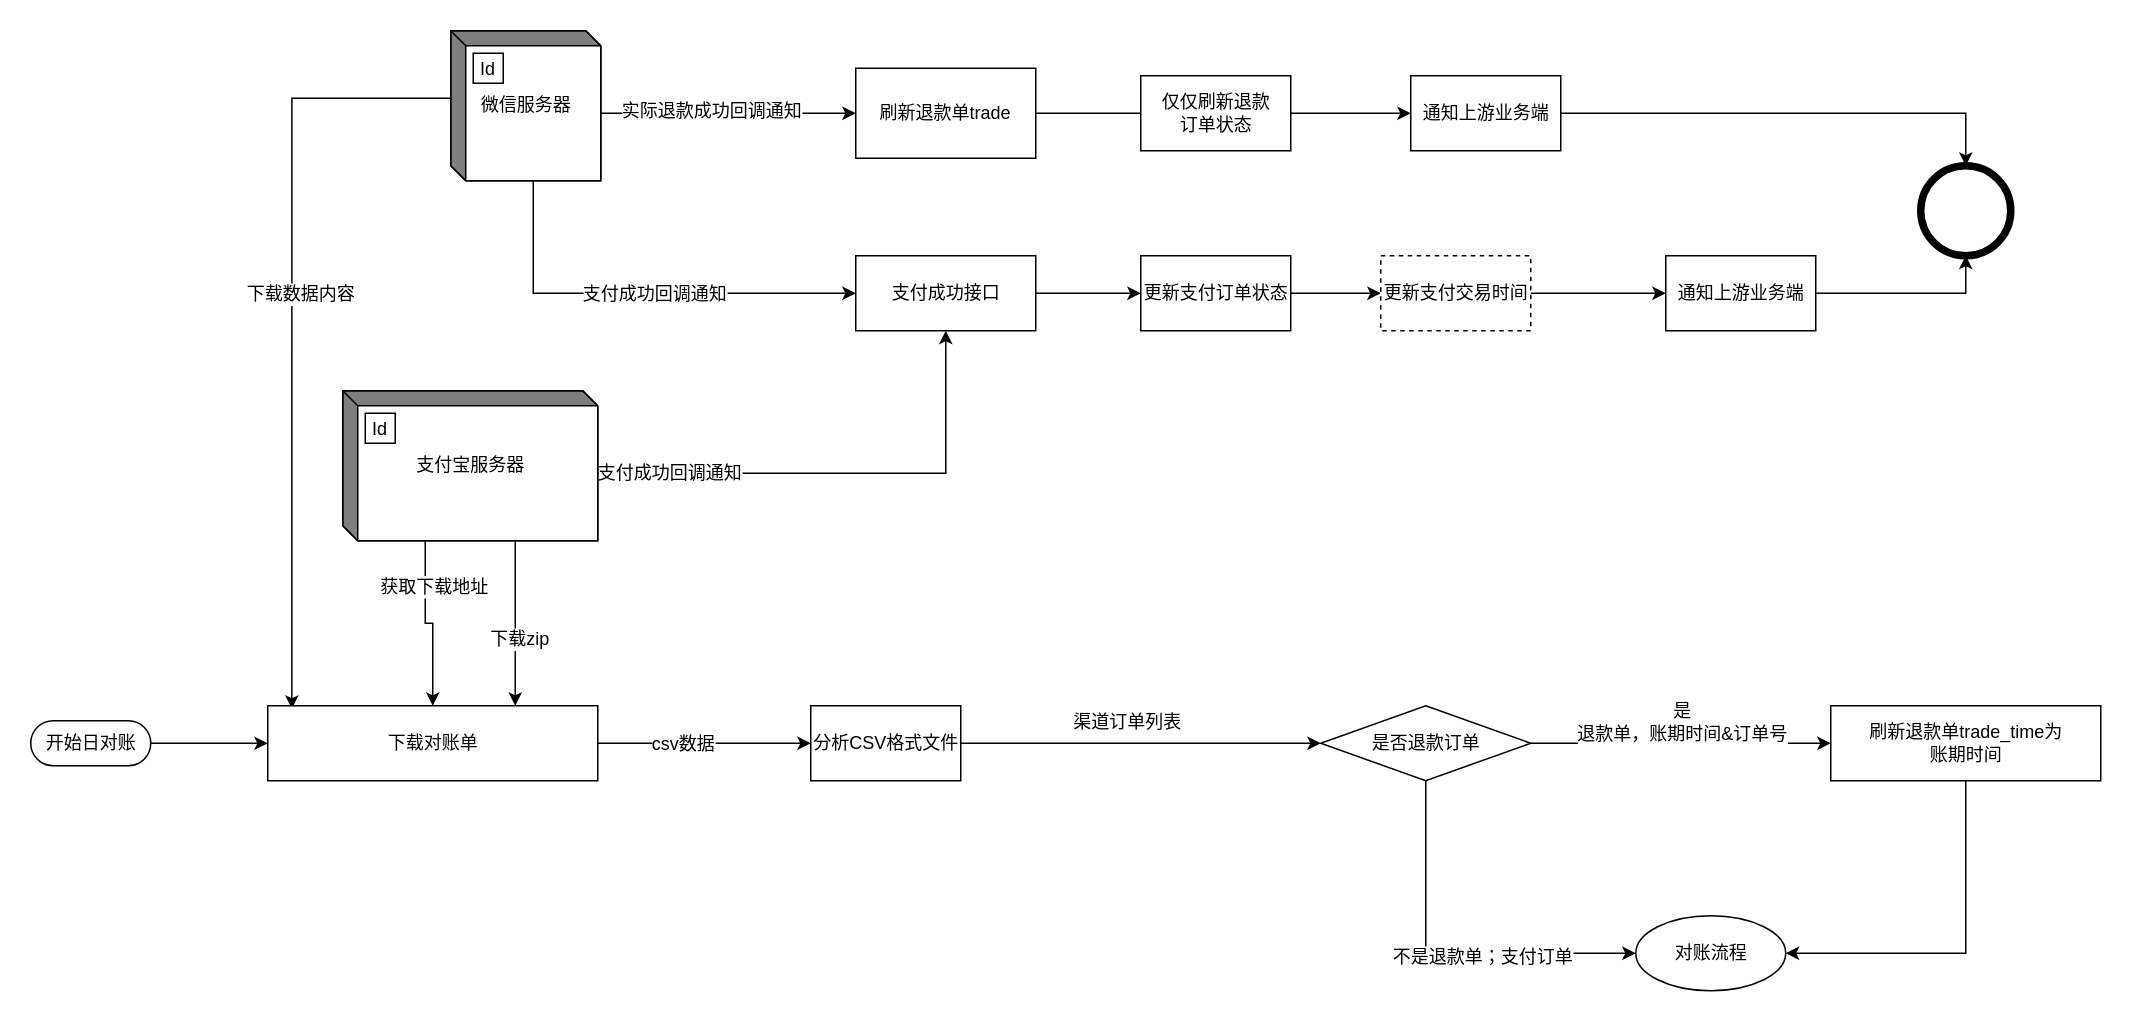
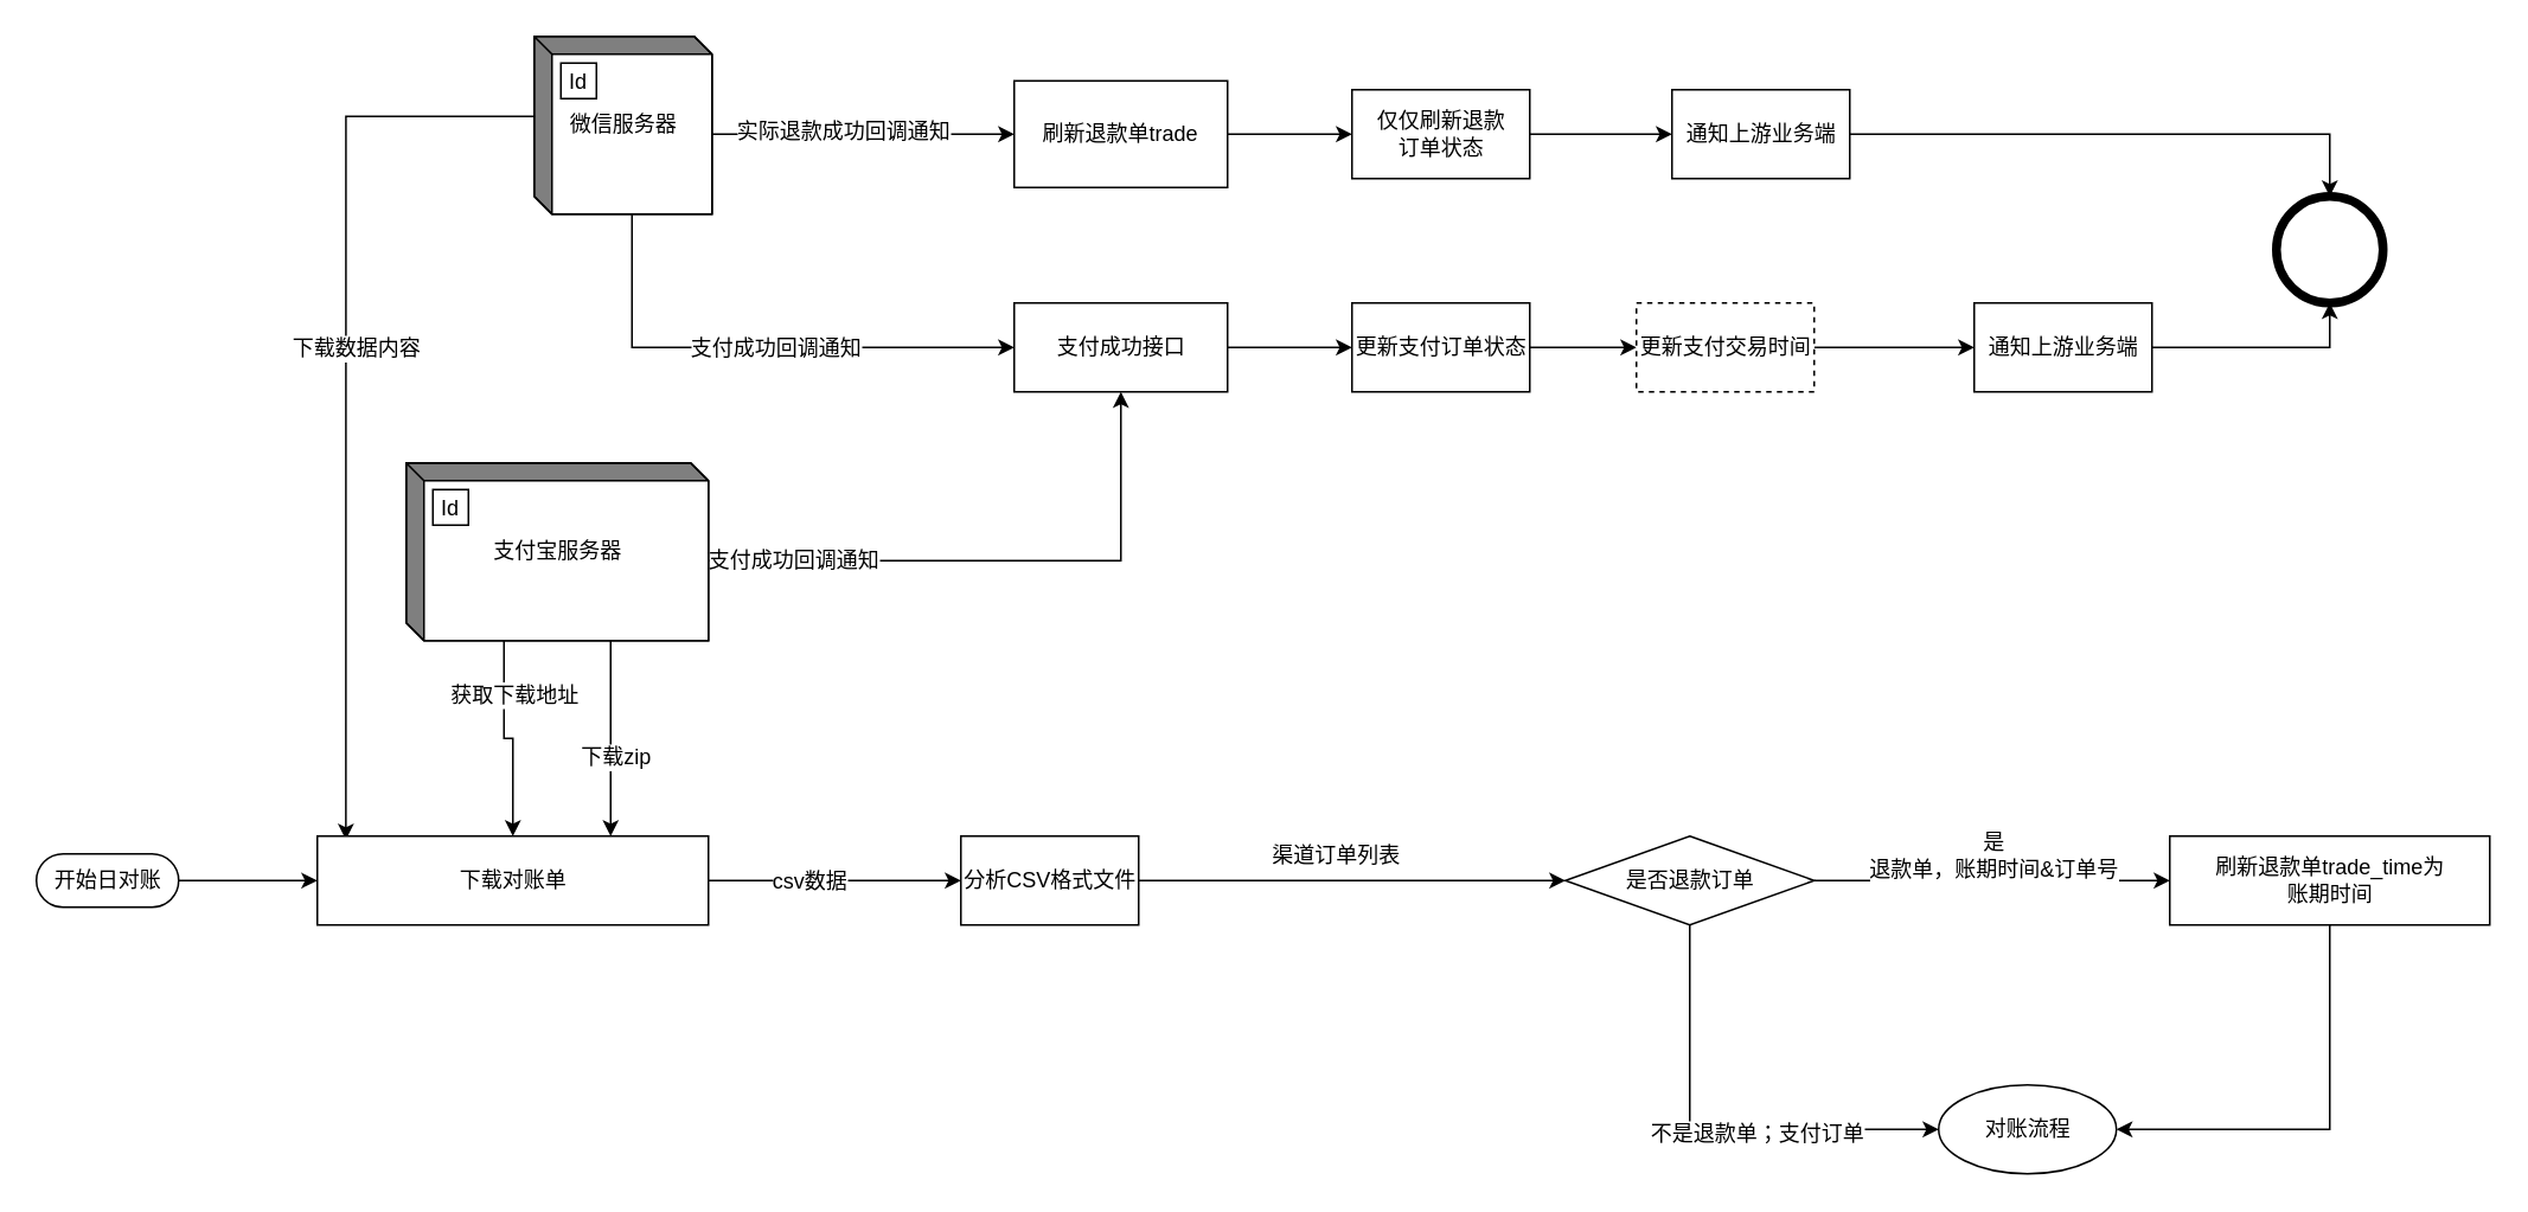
  <mxCell id="0" />
  <mxCell id="1" parent="0" />
- <mxCell id="2" style="edgeStyle=orthogonalEdgeStyle;rounded=0;orthogonalLoop=1;jettySize=auto;html=1;exitX=1;exitY=0.5;exitDx=0;exitDy=0;endArrow=none;" edge="1" parent="1" source="3" target="34"><mxGeometry relative="1" as="geometry" /></mxCell>
+ <mxCell id="2" style="edgeStyle=orthogonalEdgeStyle;rounded=0;orthogonalLoop=1;jettySize=auto;html=1;exitX=1;exitY=0.5;exitDx=0;exitDy=0;" edge="1" parent="1" source="3" target="34"><mxGeometry relative="1" as="geometry" /></mxCell>
  <mxCell id="3" value="刷新退款单trade" style="rounded=0;whiteSpace=wrap;html=1;" vertex="1" parent="1"><mxGeometry x="570" y="45" width="120" height="60" as="geometry" /></mxCell>
  <mxCell id="4" style="edgeStyle=orthogonalEdgeStyle;rounded=0;orthogonalLoop=1;jettySize=auto;html=1;exitX=0;exitY=0;exitDx=100;exitDy=55;exitPerimeter=0;" edge="1" parent="1" source="10" target="3"><mxGeometry relative="1" as="geometry" /></mxCell>
  <mxCell id="5" value="实际退款成功回调通知" style="text;html=1;align=center;verticalAlign=middle;resizable=0;points=[];labelBackgroundColor=#ffffff;" vertex="1" connectable="0" parent="4"><mxGeometry x="-0.141" y="2" relative="1" as="geometry"><mxPoint as="offset" /></mxGeometry></mxCell>
  <mxCell id="6" style="edgeStyle=orthogonalEdgeStyle;rounded=0;orthogonalLoop=1;jettySize=auto;html=1;exitX=0;exitY=0;exitDx=55;exitDy=100;exitPerimeter=0;entryX=0;entryY=0.5;entryDx=0;entryDy=0;" edge="1" parent="1" source="10" target="21"><mxGeometry relative="1" as="geometry" /></mxCell>
  <mxCell id="7" value="支付成功回调通知" style="text;html=1;align=center;verticalAlign=middle;resizable=0;points=[];labelBackgroundColor=#ffffff;" vertex="1" connectable="0" parent="6"><mxGeometry x="-0.1" relative="1" as="geometry"><mxPoint x="24" as="offset" /></mxGeometry></mxCell>
  <mxCell id="8" style="edgeStyle=orthogonalEdgeStyle;rounded=0;orthogonalLoop=1;jettySize=auto;html=1;exitX=0;exitY=0;exitDx=0;exitDy=45;exitPerimeter=0;entryX=0.073;entryY=0.04;entryDx=0;entryDy=0;entryPerimeter=0;" edge="1" parent="1" source="10" target="24"><mxGeometry relative="1" as="geometry" /></mxCell>
  <mxCell id="9" value="下载数据内容" style="text;html=1;align=center;verticalAlign=middle;resizable=0;points=[];labelBackgroundColor=#ffffff;" vertex="1" connectable="0" parent="8"><mxGeometry x="0.626" y="4" relative="1" as="geometry"><mxPoint x="1.93" y="-181.1" as="offset" /></mxGeometry></mxCell>
  <mxCell id="10" value="微信服务器" style="html=1;dashed=0;whitespace=wrap;shape=mxgraph.dfd.externalEntity" vertex="1" parent="1"><mxGeometry x="300" y="20" width="100" height="100" as="geometry" /></mxCell>
  <mxCell id="11" value="Id" style="autosize=1;part=1;resizable=0;strokeColor=inherit;fillColor=inherit;gradientColor=inherit;" vertex="1" parent="10"><mxGeometry width="20" height="20" relative="1" as="geometry"><mxPoint x="15" y="15" as="offset" /></mxGeometry></mxCell>
  <mxCell id="12" style="edgeStyle=orthogonalEdgeStyle;rounded=0;orthogonalLoop=1;jettySize=auto;html=1;exitX=0;exitY=0;exitDx=100;exitDy=55;exitPerimeter=0;entryX=0.5;entryY=1;entryDx=0;entryDy=0;" edge="1" parent="1" source="18" target="21"><mxGeometry relative="1" as="geometry" /></mxCell>
  <mxCell id="13" value="支付成功回调通知" style="text;html=1;align=center;verticalAlign=middle;resizable=0;points=[];labelBackgroundColor=#ffffff;" vertex="1" connectable="0" parent="12"><mxGeometry x="-0.409" y="1" relative="1" as="geometry"><mxPoint as="offset" /></mxGeometry></mxCell>
  <mxCell id="14" style="edgeStyle=orthogonalEdgeStyle;rounded=0;orthogonalLoop=1;jettySize=auto;html=1;exitX=0;exitY=0;exitDx=55;exitDy=100;exitPerimeter=0;" edge="1" parent="1" source="18" target="24"><mxGeometry relative="1" as="geometry" /></mxCell>
  <mxCell id="15" value="获取下载地址" style="text;html=1;align=center;verticalAlign=middle;resizable=0;points=[];labelBackgroundColor=#ffffff;" vertex="1" connectable="0" parent="14"><mxGeometry x="0.322" y="1" relative="1" as="geometry"><mxPoint x="-1" y="-41" as="offset" /></mxGeometry></mxCell>
  <mxCell id="16" style="edgeStyle=orthogonalEdgeStyle;rounded=0;orthogonalLoop=1;jettySize=auto;html=1;exitX=0;exitY=0;exitDx=115;exitDy=100;exitPerimeter=0;entryX=0.75;entryY=0;entryDx=0;entryDy=0;" edge="1" parent="1" source="18" target="24"><mxGeometry relative="1" as="geometry"><mxPoint x="410" y="460" as="targetPoint" /></mxGeometry></mxCell>
  <mxCell id="17" value="下载zip" style="text;html=1;align=center;verticalAlign=middle;resizable=0;points=[];labelBackgroundColor=#ffffff;" vertex="1" connectable="0" parent="16"><mxGeometry x="0.182" y="2" relative="1" as="geometry"><mxPoint as="offset" /></mxGeometry></mxCell>
  <mxCell id="18" value="支付宝服务器" style="html=1;dashed=0;whitespace=wrap;shape=mxgraph.dfd.externalEntity" vertex="1" parent="1"><mxGeometry x="228" y="260" width="170" height="100" as="geometry" /></mxCell>
  <mxCell id="19" value="Id" style="autosize=1;part=1;resizable=0;strokeColor=inherit;fillColor=inherit;gradientColor=inherit;" vertex="1" parent="18"><mxGeometry width="20" height="20" relative="1" as="geometry"><mxPoint x="15" y="15" as="offset" /></mxGeometry></mxCell>
  <mxCell id="20" style="edgeStyle=orthogonalEdgeStyle;rounded=0;orthogonalLoop=1;jettySize=auto;html=1;exitX=1;exitY=0.5;exitDx=0;exitDy=0;entryX=0;entryY=0.5;entryDx=0;entryDy=0;" edge="1" parent="1" source="21" target="36"><mxGeometry relative="1" as="geometry" /></mxCell>
  <mxCell id="21" value="支付成功接口" style="html=1;dashed=0;whitespace=wrap;" vertex="1" parent="1"><mxGeometry x="570" y="170" width="120" height="50" as="geometry" /></mxCell>
  <mxCell id="22" style="edgeStyle=orthogonalEdgeStyle;rounded=0;orthogonalLoop=1;jettySize=auto;html=1;exitX=1;exitY=0.5;exitDx=0;exitDy=0;entryX=0;entryY=0.5;entryDx=0;entryDy=0;" edge="1" parent="1" source="24" target="29"><mxGeometry relative="1" as="geometry" /></mxCell>
  <mxCell id="23" value="csv数据" style="text;html=1;align=center;verticalAlign=middle;resizable=0;points=[];labelBackgroundColor=#ffffff;" vertex="1" connectable="0" parent="22"><mxGeometry x="-0.216" relative="1" as="geometry"><mxPoint as="offset" /></mxGeometry></mxCell>
  <mxCell id="24" value="下载对账单" style="html=1;dashed=0;whitespace=wrap;" vertex="1" parent="1"><mxGeometry x="178" y="470" width="220" height="50" as="geometry" /></mxCell>
  <mxCell id="25" style="edgeStyle=orthogonalEdgeStyle;rounded=0;orthogonalLoop=1;jettySize=auto;html=1;entryX=0;entryY=0.5;entryDx=0;entryDy=0;" edge="1" parent="1" source="26" target="24"><mxGeometry relative="1" as="geometry" /></mxCell>
  <mxCell id="26" value="开始日对账" style="html=1;dashed=0;whitespace=wrap;shape=mxgraph.dfd.start" vertex="1" parent="1"><mxGeometry x="20" y="480" width="80" height="30" as="geometry" /></mxCell>
  <mxCell id="27" style="edgeStyle=orthogonalEdgeStyle;rounded=0;orthogonalLoop=1;jettySize=auto;html=1;exitX=1;exitY=0.5;exitDx=0;exitDy=0;entryX=0;entryY=0.5;entryDx=0;entryDy=0;" edge="1" parent="1" source="29"><mxGeometry relative="1" as="geometry"><mxPoint x="880" y="495" as="targetPoint" /></mxGeometry></mxCell>
  <mxCell id="28" value="渠道订单列表" style="text;html=1;align=center;verticalAlign=middle;resizable=0;points=[];labelBackgroundColor=#ffffff;" vertex="1" connectable="0" parent="27"><mxGeometry x="-0.508" y="27" relative="1" as="geometry"><mxPoint x="51" y="12" as="offset" /></mxGeometry></mxCell>
  <mxCell id="29" value="分析CSV格式文件" style="html=1;dashed=0;whitespace=wrap;" vertex="1" parent="1"><mxGeometry x="540" y="470" width="100" height="50" as="geometry" /></mxCell>
  <mxCell id="30" style="edgeStyle=orthogonalEdgeStyle;rounded=0;orthogonalLoop=1;jettySize=auto;html=1;exitX=1;exitY=0.5;exitDx=0;exitDy=0;" edge="1" parent="1" source="31" target="32"><mxGeometry relative="1" as="geometry" /></mxCell>
  <mxCell id="31" value="通知上游业务端" style="html=1;dashed=0;whitespace=wrap;" vertex="1" parent="1"><mxGeometry x="940" y="50" width="100" height="50" as="geometry" /></mxCell>
  <mxCell id="32" value="" style="shape=ellipse;html=1;dashed=0;whitespace=wrap;aspect=fixed;strokeWidth=5;perimeter=ellipsePerimeter;" vertex="1" parent="1"><mxGeometry x="1280" y="110" width="60" height="60" as="geometry" /></mxCell>
  <mxCell id="33" style="edgeStyle=orthogonalEdgeStyle;rounded=0;orthogonalLoop=1;jettySize=auto;html=1;exitX=1;exitY=0.5;exitDx=0;exitDy=0;" edge="1" parent="1" source="34" target="31"><mxGeometry relative="1" as="geometry" /></mxCell>
  <mxCell id="34" value="仅仅刷新退款&lt;br&gt;订单状态" style="html=1;dashed=0;whitespace=wrap;" vertex="1" parent="1"><mxGeometry x="760" y="50" width="100" height="50" as="geometry" /></mxCell>
  <mxCell id="35" style="edgeStyle=orthogonalEdgeStyle;rounded=0;orthogonalLoop=1;jettySize=auto;html=1;exitX=1;exitY=0.5;exitDx=0;exitDy=0;" edge="1" parent="1" source="36" target="38"><mxGeometry relative="1" as="geometry" /></mxCell>
  <mxCell id="36" value="更新支付订单状态" style="html=1;dashed=0;whitespace=wrap;" vertex="1" parent="1"><mxGeometry x="760" y="170" width="100" height="50" as="geometry" /></mxCell>
  <mxCell id="37" style="edgeStyle=orthogonalEdgeStyle;rounded=0;orthogonalLoop=1;jettySize=auto;html=1;exitX=1;exitY=0.5;exitDx=0;exitDy=0;entryX=0;entryY=0.5;entryDx=0;entryDy=0;" edge="1" parent="1" source="38" target="40"><mxGeometry relative="1" as="geometry" /></mxCell>
  <mxCell id="38" value="更新支付交易时间" style="html=1;dashed=1;whitespace=wrap;" vertex="1" parent="1"><mxGeometry x="920" y="170" width="100" height="50" as="geometry" /></mxCell>
  <mxCell id="39" style="edgeStyle=orthogonalEdgeStyle;rounded=0;orthogonalLoop=1;jettySize=auto;html=1;exitX=1;exitY=0.5;exitDx=0;exitDy=0;entryX=0.5;entryY=1;entryDx=0;entryDy=0;" edge="1" parent="1" source="40" target="32"><mxGeometry relative="1" as="geometry" /></mxCell>
  <mxCell id="40" value="通知上游业务端" style="html=1;dashed=0;whitespace=wrap;" vertex="1" parent="1"><mxGeometry x="1110" y="170" width="100" height="50" as="geometry" /></mxCell>
  <mxCell id="41" style="edgeStyle=orthogonalEdgeStyle;rounded=0;orthogonalLoop=1;jettySize=auto;html=1;exitX=0.5;exitY=1;exitDx=0;exitDy=0;entryX=0;entryY=0.5;entryDx=0;entryDy=0;" edge="1" parent="1" source="43" target="48"><mxGeometry relative="1" as="geometry"><mxPoint x="1090" y="625" as="targetPoint" /></mxGeometry></mxCell>
  <mxCell id="42" value="不是退款单；支付订单" style="text;html=1;align=center;verticalAlign=middle;resizable=0;points=[];labelBackgroundColor=#ffffff;" vertex="1" connectable="0" parent="41"><mxGeometry x="0.195" y="-2" relative="1" as="geometry"><mxPoint as="offset" /></mxGeometry></mxCell>
  <mxCell id="43" value="是否退款订单" style="shape=rhombus;html=1;dashed=0;whitespace=wrap;perimeter=rhombusPerimeter;" vertex="1" parent="1"><mxGeometry x="880" y="470" width="140" height="50" as="geometry" /></mxCell>
  <mxCell id="44" style="edgeStyle=orthogonalEdgeStyle;rounded=0;orthogonalLoop=1;jettySize=auto;html=1;exitX=0.5;exitY=1;exitDx=0;exitDy=0;entryX=1;entryY=0.5;entryDx=0;entryDy=0;" edge="1" parent="1" source="45" target="48"><mxGeometry relative="1" as="geometry"><mxPoint x="1190" y="625" as="targetPoint" /></mxGeometry></mxCell>
  <mxCell id="45" value="刷新退款单trade_time为&lt;br&gt;账期时间" style="html=1;dashed=0;whitespace=wrap;" vertex="1" parent="1"><mxGeometry x="1220" y="470" width="180" height="50" as="geometry" /></mxCell>
  <mxCell id="46" style="edgeStyle=orthogonalEdgeStyle;rounded=0;orthogonalLoop=1;jettySize=auto;html=1;exitX=1;exitY=0.5;exitDx=0;exitDy=0;entryX=0;entryY=0.5;entryDx=0;entryDy=0;" edge="1" parent="1" source="43" target="45"><mxGeometry relative="1" as="geometry"><mxPoint x="940" y="590" as="sourcePoint" /><mxPoint x="1180" y="590" as="targetPoint" /></mxGeometry></mxCell>
  <mxCell id="47" value="是&lt;br&gt;退款单，账期时间&amp;amp;订单号" style="text;html=1;align=center;verticalAlign=middle;resizable=0;points=[];labelBackgroundColor=#ffffff;" vertex="1" connectable="0" parent="46"><mxGeometry x="-0.508" y="27" relative="1" as="geometry"><mxPoint x="51" y="12" as="offset" /></mxGeometry></mxCell>
  <mxCell id="48" value="对账流程" style="shape=ellipse;html=1;dashed=0;whitespace=wrap;perimeter=ellipsePerimeter;" vertex="1" parent="1"><mxGeometry x="1090" y="610" width="100" height="50" as="geometry" /></mxCell>
